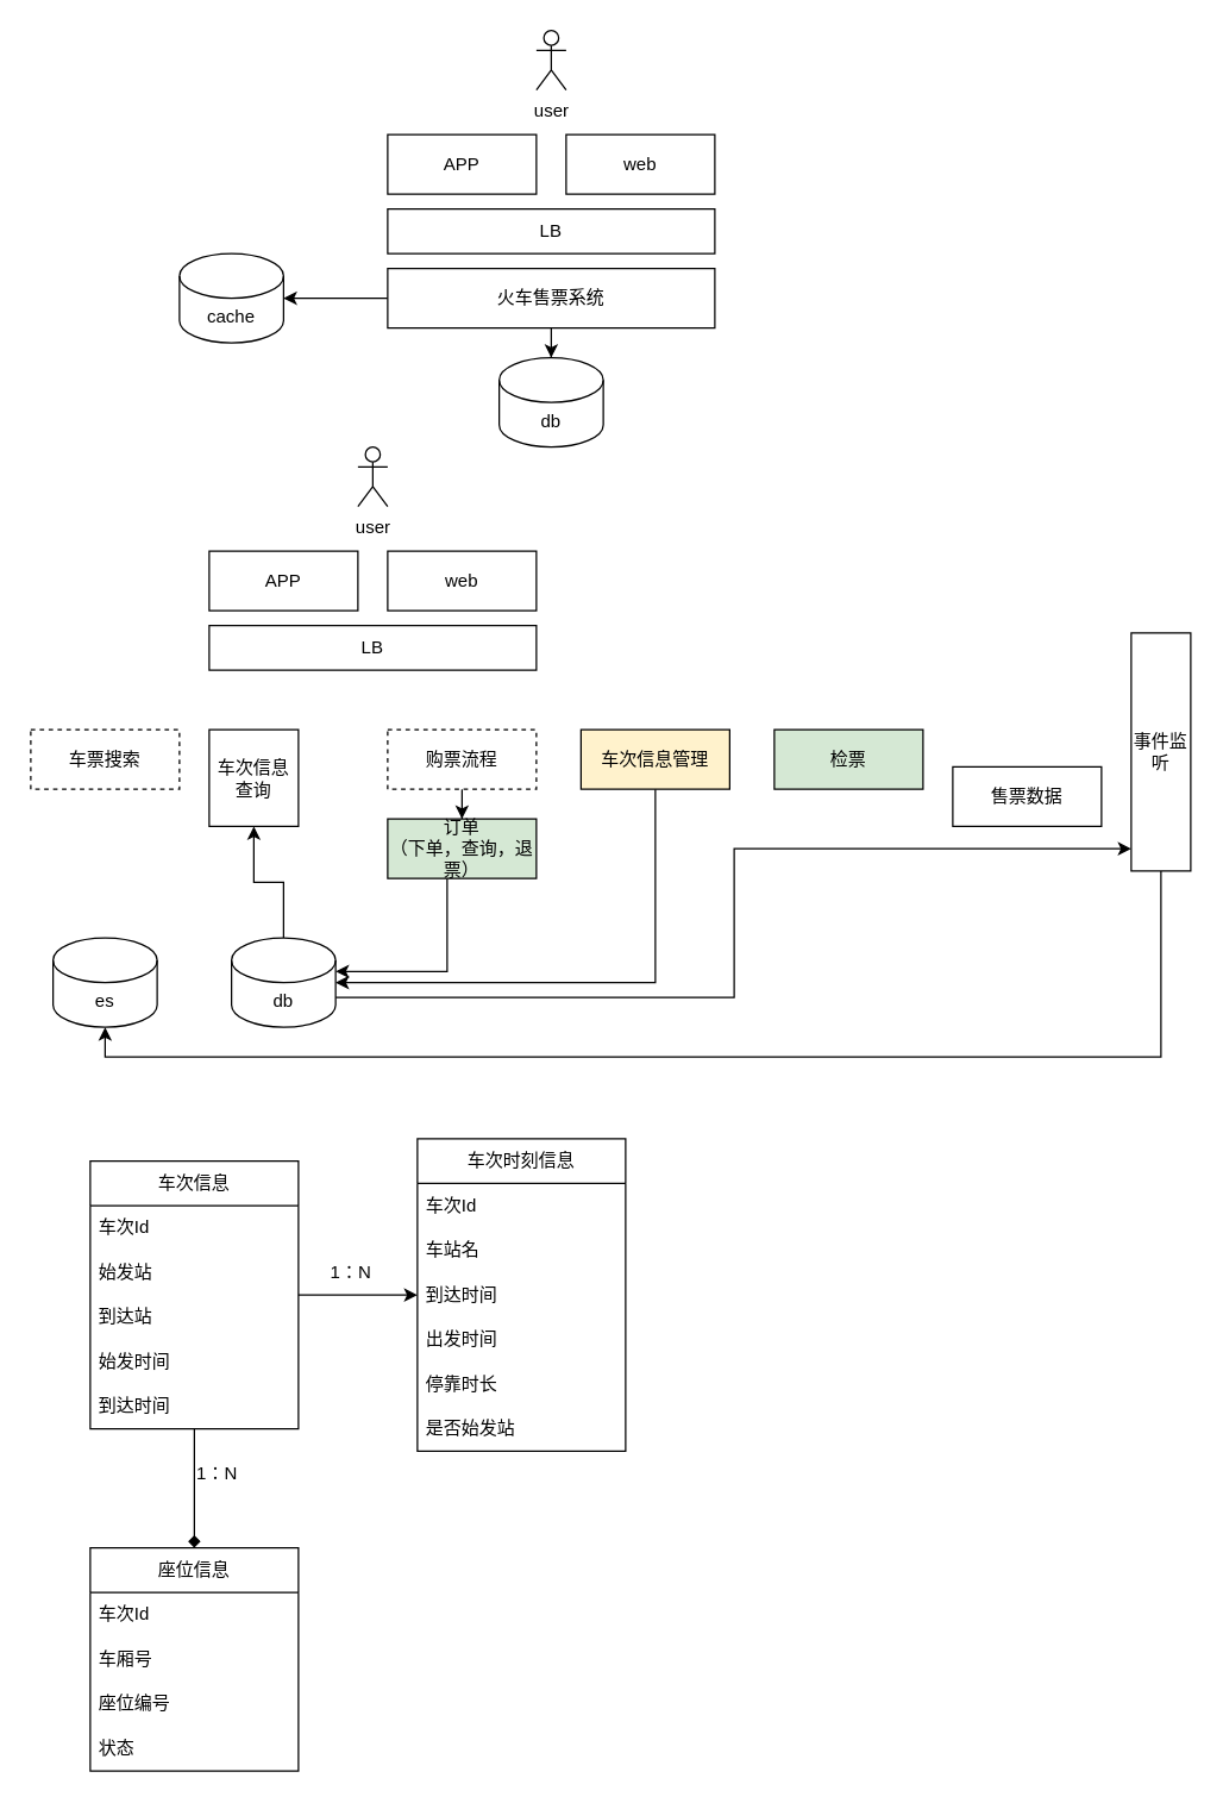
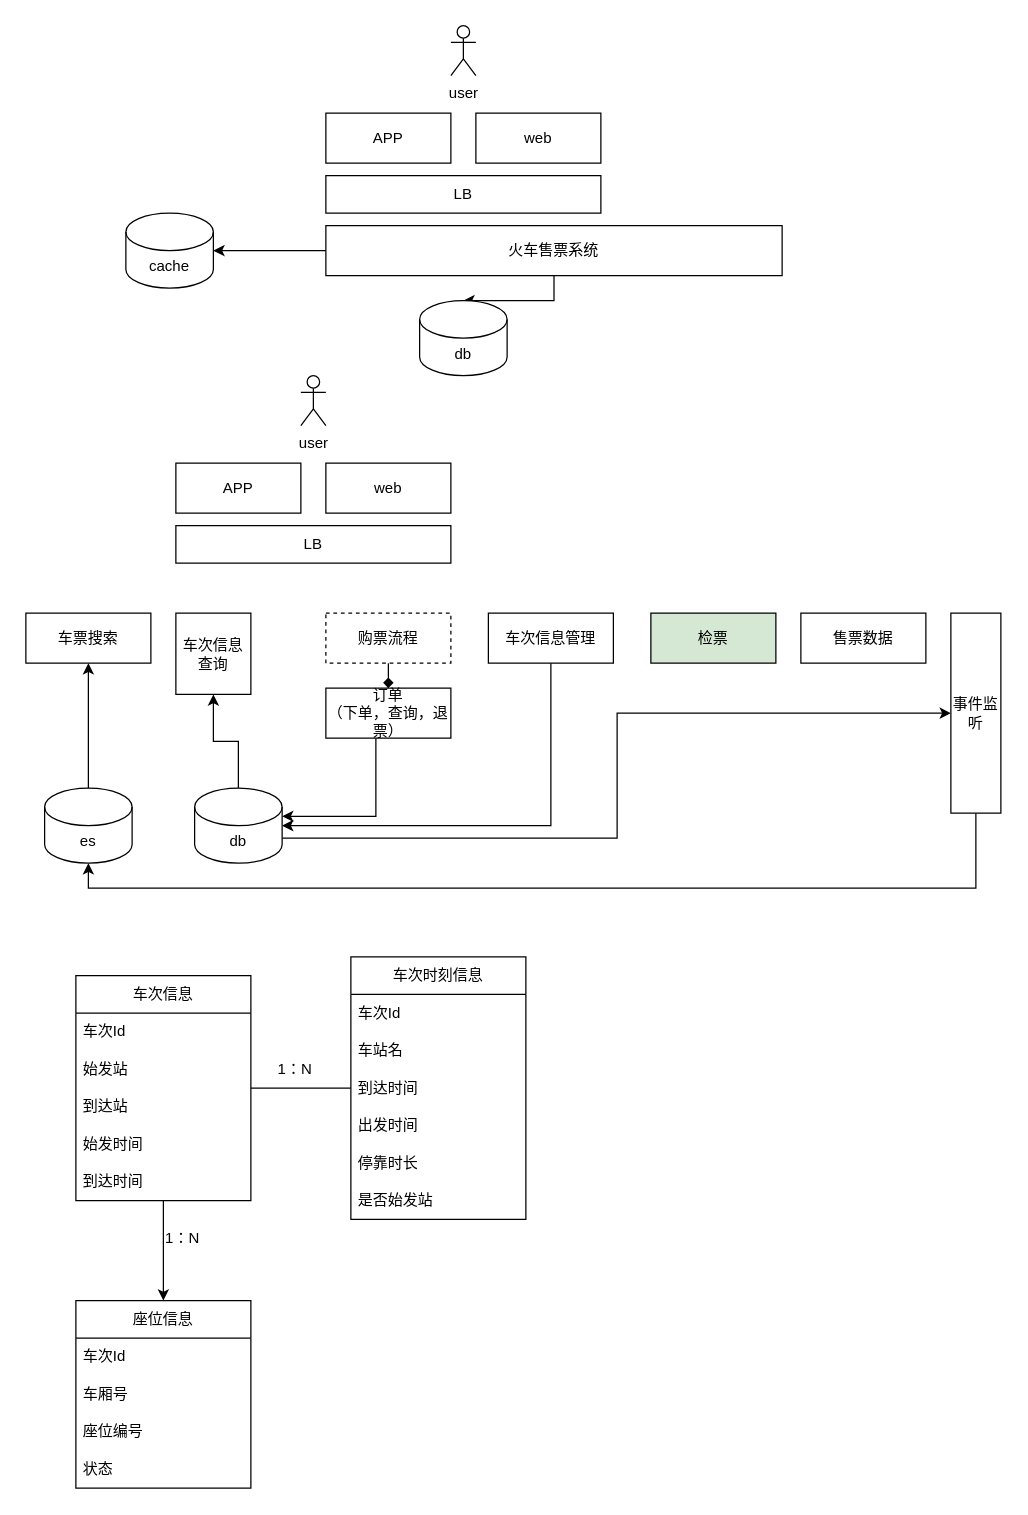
  <mxCell id="0" />
  <mxCell id="1" parent="0" />
  <mxCell id="2" value="APP" style="rounded=0;whiteSpace=wrap;html=1;" vertex="1" parent="1"><mxGeometry x="260" y="90" width="100" height="40" as="geometry" /></mxCell>
  <mxCell id="3" value="web" style="rounded=0;whiteSpace=wrap;html=1;" vertex="1" parent="1"><mxGeometry x="380" y="90" width="100" height="40" as="geometry" /></mxCell>
  <mxCell id="4" value="&lt;div&gt;LB&lt;/div&gt;" style="rounded=0;whiteSpace=wrap;html=1;" vertex="1" parent="1"><mxGeometry x="260" y="140" width="220" height="30" as="geometry" /></mxCell>
  <mxCell id="5" value="&lt;div&gt;user&lt;/div&gt;&lt;div&gt;&lt;br&gt;&lt;/div&gt;" style="shape=umlActor;verticalLabelPosition=bottom;verticalAlign=top;html=1;outlineConnect=0;" vertex="1" parent="1"><mxGeometry x="360" y="20" width="20" height="40" as="geometry" /></mxCell>
  <mxCell id="6" value="" style="edgeStyle=orthogonalEdgeStyle;rounded=0;orthogonalLoop=1;jettySize=auto;html=1;" edge="1" parent="1" source="8" target="10"><mxGeometry relative="1" as="geometry" /></mxCell>
  <mxCell id="7" value="" style="edgeStyle=orthogonalEdgeStyle;rounded=0;orthogonalLoop=1;jettySize=auto;html=1;" edge="1" parent="1" source="8" target="9"><mxGeometry relative="1" as="geometry" /></mxCell>
- <mxCell id="8" value="火车售票系统" style="rounded=0;whiteSpace=wrap;html=1;" vertex="1" parent="1"><mxGeometry x="260" y="180" width="220" height="40" as="geometry" /></mxCell>
+ <mxCell id="8" value="火车售票系统" style="rounded=0;whiteSpace=wrap;html=1;" vertex="1" parent="1"><mxGeometry x="260" y="180" width="365" height="40" as="geometry" /></mxCell>
  <mxCell id="9" value="db" style="shape=cylinder3;whiteSpace=wrap;html=1;boundedLbl=1;backgroundOutline=1;size=15;" vertex="1" parent="1"><mxGeometry x="335" y="240" width="70" height="60" as="geometry" /></mxCell>
- <mxCell id="10" value="cache" style="shape=cylinder3;whiteSpace=wrap;html=1;boundedLbl=1;backgroundOutline=1;size=15;" vertex="1" parent="1"><mxGeometry x="120" y="170" width="70" height="60" as="geometry" /></mxCell>
- <mxCell id="11" value="车票搜索" style="rounded=0;whiteSpace=wrap;html=1;dashed=1;" vertex="1" parent="1"><mxGeometry y="490" width="100" height="40" as="geometry" x="20" /></mxCell>
- <mxCell id="12" value="" style="edgeStyle=orthogonalEdgeStyle;rounded=0;orthogonalLoop=1;jettySize=auto;html=1;" edge="1" parent="1" source="13" target="15"><mxGeometry relative="1" as="geometry" /></mxCell>
+ <mxCell id="10" value="cache" style="shape=cylinder3;whiteSpace=wrap;html=1;boundedLbl=1;backgroundOutline=1;size=15;" vertex="1" parent="1"><mxGeometry x="100" y="170" width="70" height="60" as="geometry" /></mxCell>
+ <mxCell id="11" value="车票搜索" style="rounded=0;whiteSpace=wrap;html=1;" vertex="1" parent="1"><mxGeometry y="490" width="100" height="40" as="geometry" x="20" /></mxCell>
+ <mxCell id="12" value="" style="edgeStyle=orthogonalEdgeStyle;rounded=0;orthogonalLoop=1;jettySize=auto;html=1;endArrow=diamond;" edge="1" parent="1" source="13" target="15"><mxGeometry relative="1" as="geometry" /></mxCell>
  <mxCell id="13" value="购票流程" style="rounded=0;whiteSpace=wrap;html=1;dashed=1;" vertex="1" parent="1"><mxGeometry x="260" y="490" width="100" height="40" as="geometry" /></mxCell>
  <mxCell id="14" value="" style="edgeStyle=orthogonalEdgeStyle;rounded=0;orthogonalLoop=1;jettySize=auto;html=1;entryX=1;entryY=0;entryDx=0;entryDy=22.5;entryPerimeter=0;" edge="1" parent="1" source="15" target="27"><mxGeometry relative="1" as="geometry"><mxPoint x="310" y="670" as="targetPoint" /><Array as="points"><mxPoint x="300" y="653" /></Array></mxGeometry></mxCell>
- <mxCell id="15" value="&lt;div&gt;订单&lt;/div&gt;&lt;div&gt;（下单，查询，退票）&lt;br&gt;&lt;/div&gt;" style="rounded=0;whiteSpace=wrap;html=1;fillColor=#d5e8d4;" vertex="1" parent="1"><mxGeometry x="260" y="550" width="100" height="40" as="geometry" /></mxCell>
+ <mxCell id="15" value="&lt;div&gt;订单&lt;/div&gt;&lt;div&gt;（下单，查询，退票）&lt;br&gt;&lt;/div&gt;" style="rounded=0;whiteSpace=wrap;html=1;" vertex="1" parent="1"><mxGeometry x="260" y="550" width="100" height="40" as="geometry" /></mxCell>
  <mxCell id="16" value="&lt;div&gt;检票&lt;br&gt;&lt;/div&gt;" style="rounded=0;whiteSpace=wrap;html=1;fillColor=#d5e8d4;" vertex="1" parent="1"><mxGeometry x="520" y="490" width="100" height="40" as="geometry" /></mxCell>
  <mxCell id="17" value="车次信息查询" style="rounded=0;whiteSpace=wrap;html=1;" vertex="1" parent="1"><mxGeometry x="140" y="490" width="60" height="65" as="geometry" /></mxCell>
- <mxCell id="18" value="售票数据" style="rounded=0;whiteSpace=wrap;html=1;" vertex="1" parent="1"><mxGeometry x="640" y="515" width="100" height="40" as="geometry" /></mxCell>
+ <mxCell id="18" value="售票数据" style="rounded=0;whiteSpace=wrap;html=1;" vertex="1" parent="1"><mxGeometry x="640" y="490" width="100" height="40" as="geometry" /></mxCell>
  <mxCell id="19" value="" style="edgeStyle=orthogonalEdgeStyle;rounded=0;orthogonalLoop=1;jettySize=auto;html=1;entryX=1;entryY=0.5;entryDx=0;entryDy=0;entryPerimeter=0;" edge="1" parent="1" source="20" target="27"><mxGeometry relative="1" as="geometry"><mxPoint x="440" y="610" as="targetPoint" /><Array as="points"><mxPoint x="440" y="660" /></Array></mxGeometry></mxCell>
- <mxCell id="20" value="车次信息管理" style="rounded=0;whiteSpace=wrap;html=1;fillColor=#fff2cc;" vertex="1" parent="1"><mxGeometry x="390" y="490" width="100" height="40" as="geometry" /></mxCell>
+ <mxCell id="20" value="车次信息管理" style="rounded=0;whiteSpace=wrap;html=1;" vertex="1" parent="1"><mxGeometry x="390" y="490" width="100" height="40" as="geometry" /></mxCell>
  <mxCell id="21" value="APP" style="rounded=0;whiteSpace=wrap;html=1;" vertex="1" parent="1"><mxGeometry x="140" y="370" width="100" height="40" as="geometry" /></mxCell>
  <mxCell id="22" value="web" style="rounded=0;whiteSpace=wrap;html=1;" vertex="1" parent="1"><mxGeometry x="260" y="370" width="100" height="40" as="geometry" /></mxCell>
  <mxCell id="23" value="&lt;div&gt;LB&lt;/div&gt;" style="rounded=0;whiteSpace=wrap;html=1;" vertex="1" parent="1"><mxGeometry x="140" y="420" width="220" height="30" as="geometry" /></mxCell>
  <mxCell id="24" value="&lt;div&gt;user&lt;/div&gt;&lt;div&gt;&lt;br&gt;&lt;/div&gt;" style="shape=umlActor;verticalLabelPosition=bottom;verticalAlign=top;html=1;outlineConnect=0;" vertex="1" parent="1"><mxGeometry x="240" y="300" width="20" height="40" as="geometry" /></mxCell>
  <mxCell id="25" value="" style="edgeStyle=orthogonalEdgeStyle;rounded=0;orthogonalLoop=1;jettySize=auto;html=1;" edge="1" parent="1" source="27" target="17"><mxGeometry relative="1" as="geometry" /></mxCell>
  <mxCell id="26" value="" style="edgeStyle=orthogonalEdgeStyle;rounded=0;orthogonalLoop=1;jettySize=auto;html=1;" edge="1" parent="1" source="27" target="31"><mxGeometry relative="1" as="geometry"><mxPoint x="570" y="660" as="targetPoint" /><Array as="points"><mxPoint x="493" y="670" /><mxPoint x="493" y="570" /></Array></mxGeometry></mxCell>
  <mxCell id="27" value="db" style="shape=cylinder3;whiteSpace=wrap;html=1;boundedLbl=1;backgroundOutline=1;size=15;" vertex="1" parent="1"><mxGeometry x="155" y="630" width="70" height="60" as="geometry" /></mxCell>
+ <mxCell id="28" value="" style="edgeStyle=orthogonalEdgeStyle;rounded=0;orthogonalLoop=1;jettySize=auto;html=1;" edge="1" parent="1" source="29" target="11"><mxGeometry relative="1" as="geometry" /></mxCell>
  <mxCell id="29" value="es" style="shape=cylinder3;whiteSpace=wrap;html=1;boundedLbl=1;backgroundOutline=1;size=15;" vertex="1" parent="1"><mxGeometry x="35" y="630" width="70" height="60" as="geometry" /></mxCell>
  <mxCell id="30" value="" style="edgeStyle=orthogonalEdgeStyle;rounded=0;orthogonalLoop=1;jettySize=auto;html=1;entryX=0.5;entryY=1;entryDx=0;entryDy=0;entryPerimeter=0;" edge="1" parent="1" source="31" target="29"><mxGeometry relative="1" as="geometry"><mxPoint x="780" y="730" as="targetPoint" /><Array as="points"><mxPoint x="780" y="710" /><mxPoint x="70" y="710" /></Array></mxGeometry></mxCell>
- <mxCell id="31" value="事件监听" style="rounded=0;whiteSpace=wrap;html=1;" vertex="1" parent="1"><mxGeometry x="760" y="425" width="40" height="160" as="geometry" /></mxCell>
- <mxCell id="32" value="" style="edgeStyle=orthogonalEdgeStyle;rounded=0;orthogonalLoop=1;jettySize=auto;html=1;" edge="1" parent="1" source="34" target="40"><mxGeometry relative="1" as="geometry" /></mxCell>
- <mxCell id="33" value="" style="edgeStyle=orthogonalEdgeStyle;rounded=0;orthogonalLoop=1;jettySize=auto;html=1;endArrow=diamond;" edge="1" parent="1" source="34" target="47"><mxGeometry relative="1" as="geometry" /></mxCell>
+ <mxCell id="31" value="事件监听" style="rounded=0;whiteSpace=wrap;html=1;" vertex="1" parent="1"><mxGeometry x="760" y="490" width="40" height="160" as="geometry" /></mxCell>
+ <mxCell id="32" value="" style="edgeStyle=orthogonalEdgeStyle;rounded=0;orthogonalLoop=1;jettySize=auto;html=1;endArrow=none;" edge="1" parent="1" source="34" target="40"><mxGeometry relative="1" as="geometry" /></mxCell>
+ <mxCell id="33" value="" style="edgeStyle=orthogonalEdgeStyle;rounded=0;orthogonalLoop=1;jettySize=auto;html=1;" edge="1" parent="1" source="34" target="47"><mxGeometry relative="1" as="geometry" /></mxCell>
  <mxCell id="34" value="车次信息" style="swimlane;fontStyle=0;childLayout=stackLayout;horizontal=1;startSize=30;horizontalStack=0;resizeParent=1;resizeParentMax=0;resizeLast=0;collapsible=1;marginBottom=0;whiteSpace=wrap;html=1;" vertex="1" parent="1"><mxGeometry x="60" y="780" width="140" height="180" as="geometry" /></mxCell>
  <mxCell id="35" value="车次Id" style="text;strokeColor=none;fillColor=none;align=left;verticalAlign=middle;spacingLeft=4;spacingRight=4;overflow=hidden;points=[[0,0.5],[1,0.5]];portConstraint=eastwest;rotatable=0;whiteSpace=wrap;html=1;" vertex="1" parent="34"><mxGeometry y="30" width="140" height="30" as="geometry" /></mxCell>
  <mxCell id="36" value="始发站" style="text;strokeColor=none;fillColor=none;align=left;verticalAlign=middle;spacingLeft=4;spacingRight=4;overflow=hidden;points=[[0,0.5],[1,0.5]];portConstraint=eastwest;rotatable=0;whiteSpace=wrap;html=1;" vertex="1" parent="34"><mxGeometry y="60" width="140" height="30" as="geometry" /></mxCell>
  <mxCell id="37" value="到达站" style="text;strokeColor=none;fillColor=none;align=left;verticalAlign=middle;spacingLeft=4;spacingRight=4;overflow=hidden;points=[[0,0.5],[1,0.5]];portConstraint=eastwest;rotatable=0;whiteSpace=wrap;html=1;" vertex="1" parent="34"><mxGeometry y="90" width="140" height="30" as="geometry" /></mxCell>
  <mxCell id="38" value="始发时间" style="text;strokeColor=none;fillColor=none;align=left;verticalAlign=middle;spacingLeft=4;spacingRight=4;overflow=hidden;points=[[0,0.5],[1,0.5]];portConstraint=eastwest;rotatable=0;whiteSpace=wrap;html=1;" vertex="1" parent="34"><mxGeometry y="120" width="140" height="30" as="geometry" /></mxCell>
  <mxCell id="39" value="到达时间" style="text;strokeColor=none;fillColor=none;align=left;verticalAlign=middle;spacingLeft=4;spacingRight=4;overflow=hidden;points=[[0,0.5],[1,0.5]];portConstraint=eastwest;rotatable=0;whiteSpace=wrap;html=1;" vertex="1" parent="34"><mxGeometry y="150" width="140" height="30" as="geometry" /></mxCell>
  <mxCell id="40" value="车次时刻信息" style="swimlane;fontStyle=0;childLayout=stackLayout;horizontal=1;startSize=30;horizontalStack=0;resizeParent=1;resizeParentMax=0;resizeLast=0;collapsible=1;marginBottom=0;whiteSpace=wrap;html=1;" vertex="1" parent="1"><mxGeometry x="280" y="765" width="140" height="210" as="geometry" /></mxCell>
  <mxCell id="41" value="车次Id" style="text;strokeColor=none;fillColor=none;align=left;verticalAlign=middle;spacingLeft=4;spacingRight=4;overflow=hidden;points=[[0,0.5],[1,0.5]];portConstraint=eastwest;rotatable=0;whiteSpace=wrap;html=1;" vertex="1" parent="40"><mxGeometry y="30" width="140" height="30" as="geometry" /></mxCell>
  <mxCell id="42" value="车站名" style="text;strokeColor=none;fillColor=none;align=left;verticalAlign=middle;spacingLeft=4;spacingRight=4;overflow=hidden;points=[[0,0.5],[1,0.5]];portConstraint=eastwest;rotatable=0;whiteSpace=wrap;html=1;" vertex="1" parent="40"><mxGeometry y="60" width="140" height="30" as="geometry" /></mxCell>
  <mxCell id="43" value="到达时间" style="text;strokeColor=none;fillColor=none;align=left;verticalAlign=middle;spacingLeft=4;spacingRight=4;overflow=hidden;points=[[0,0.5],[1,0.5]];portConstraint=eastwest;rotatable=0;whiteSpace=wrap;html=1;" vertex="1" parent="40"><mxGeometry y="90" width="140" height="30" as="geometry" /></mxCell>
  <mxCell id="44" value="出发时间" style="text;strokeColor=none;fillColor=none;align=left;verticalAlign=middle;spacingLeft=4;spacingRight=4;overflow=hidden;points=[[0,0.5],[1,0.5]];portConstraint=eastwest;rotatable=0;whiteSpace=wrap;html=1;" vertex="1" parent="40"><mxGeometry y="120" width="140" height="30" as="geometry" /></mxCell>
  <mxCell id="45" value="停靠时长" style="text;strokeColor=none;fillColor=none;align=left;verticalAlign=middle;spacingLeft=4;spacingRight=4;overflow=hidden;points=[[0,0.5],[1,0.5]];portConstraint=eastwest;rotatable=0;whiteSpace=wrap;html=1;" vertex="1" parent="40"><mxGeometry y="150" width="140" height="30" as="geometry" /></mxCell>
  <mxCell id="46" value="是否始发站" style="text;strokeColor=none;fillColor=none;align=left;verticalAlign=middle;spacingLeft=4;spacingRight=4;overflow=hidden;points=[[0,0.5],[1,0.5]];portConstraint=eastwest;rotatable=0;whiteSpace=wrap;html=1;" vertex="1" parent="40"><mxGeometry y="180" width="140" height="30" as="geometry" /></mxCell>
  <mxCell id="47" value="座位信息" style="swimlane;fontStyle=0;childLayout=stackLayout;horizontal=1;startSize=30;horizontalStack=0;resizeParent=1;resizeParentMax=0;resizeLast=0;collapsible=1;marginBottom=0;whiteSpace=wrap;html=1;" vertex="1" parent="1"><mxGeometry x="60" y="1040" width="140" height="150" as="geometry" /></mxCell>
  <mxCell id="48" value="车次Id" style="text;strokeColor=none;fillColor=none;align=left;verticalAlign=middle;spacingLeft=4;spacingRight=4;overflow=hidden;points=[[0,0.5],[1,0.5]];portConstraint=eastwest;rotatable=0;whiteSpace=wrap;html=1;" vertex="1" parent="47"><mxGeometry y="30" width="140" height="30" as="geometry" /></mxCell>
  <mxCell id="49" value="车厢号" style="text;strokeColor=none;fillColor=none;align=left;verticalAlign=middle;spacingLeft=4;spacingRight=4;overflow=hidden;points=[[0,0.5],[1,0.5]];portConstraint=eastwest;rotatable=0;whiteSpace=wrap;html=1;" vertex="1" parent="47"><mxGeometry y="60" width="140" height="30" as="geometry" /></mxCell>
  <mxCell id="50" value="座位编号" style="text;strokeColor=none;fillColor=none;align=left;verticalAlign=middle;spacingLeft=4;spacingRight=4;overflow=hidden;points=[[0,0.5],[1,0.5]];portConstraint=eastwest;rotatable=0;whiteSpace=wrap;html=1;" vertex="1" parent="47"><mxGeometry y="90" width="140" height="30" as="geometry" /></mxCell>
  <mxCell id="51" value="状态" style="text;strokeColor=none;fillColor=none;align=left;verticalAlign=middle;spacingLeft=4;spacingRight=4;overflow=hidden;points=[[0,0.5],[1,0.5]];portConstraint=eastwest;rotatable=0;whiteSpace=wrap;html=1;" vertex="1" parent="47"><mxGeometry y="120" width="140" height="30" as="geometry" /></mxCell>
  <mxCell id="52" value="1：N" style="text;html=1;align=center;verticalAlign=middle;resizable=0;points=[];autosize=1;strokeColor=none;fillColor=none;" vertex="1" parent="1"><mxGeometry x="120" y="975" width="50" height="30" as="geometry" /></mxCell>
  <mxCell id="53" value="1：N" style="text;html=1;align=center;verticalAlign=middle;resizable=0;points=[];autosize=1;strokeColor=none;fillColor=none;" vertex="1" parent="1"><mxGeometry x="210" y="840" width="50" height="30" as="geometry" /></mxCell>
